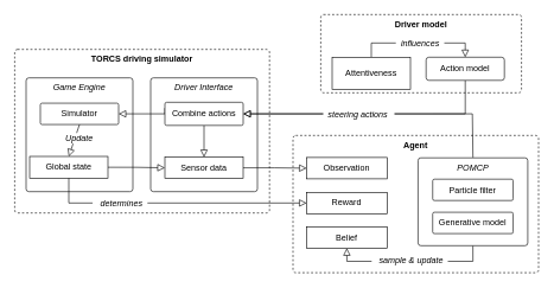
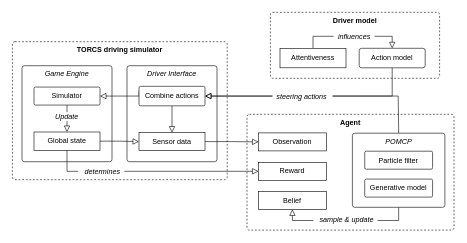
  <mxCell id="0" />
  <mxCell id="1" parent="0" />
  <mxCell id="2" value="Agent" style="rounded=1;whiteSpace=wrap;html=1;verticalAlign=top;fontSize=12;strokeWidth=1;fontStyle=1;dashed=1;arcSize=8;absoluteArcSize=1;" parent="1" vertex="1"><mxGeometry x="411" y="190" width="345" height="193" as="geometry" /></mxCell>
  <mxCell id="3" value="Belief&lt;br style=&quot;font-size: 12px;&quot;&gt;" style="rounded=0;whiteSpace=wrap;html=1;fontSize=12;strokeWidth=1;verticalAlign=middle;arcSize=8;" parent="1" vertex="1"><mxGeometry x="430.141" y="318.5" width="113.056" height="30" as="geometry" /></mxCell>
  <mxCell id="4" value="TORCS driving simulator" style="rounded=1;whiteSpace=wrap;html=1;verticalAlign=top;fontSize=12;strokeWidth=1;fontStyle=1;dashed=1;absoluteArcSize=1;arcSize=8;" parent="1" vertex="1"><mxGeometry x="20" y="69" width="358" height="230" as="geometry" /></mxCell>
  <mxCell id="5" value="Game Engine" style="rounded=1;whiteSpace=wrap;html=1;fontSize=12;strokeWidth=1;verticalAlign=top;absoluteArcSize=1;arcSize=8;fontStyle=2" parent="1" vertex="1"><mxGeometry x="36" y="109" width="150" height="160" as="geometry" /></mxCell>
  <mxCell id="6" value="Driver Interface" style="rounded=1;whiteSpace=wrap;html=1;fontSize=12;strokeWidth=1;verticalAlign=top;absoluteArcSize=1;arcSize=8;fontStyle=2" parent="1" vertex="1"><mxGeometry x="211" y="109" width="150" height="160" as="geometry" /></mxCell>
  <mxCell id="7" value="Simulator" style="rounded=1;whiteSpace=wrap;html=1;fontSize=12;strokeWidth=1;verticalAlign=middle;arcSize=8;" parent="1" vertex="1"><mxGeometry x="56" y="144.63" width="110" height="30" as="geometry" /></mxCell>
  <mxCell id="8" value="" style="endArrow=block;html=1;fontSize=12;strokeWidth=1;entryX=0.5;entryY=0;entryDx=0;entryDy=0;exitX=0.5;exitY=1;exitDx=0;exitDy=0;endFill=0;endSize=8;arcSize=8;" parent="1" source="7" target="15" edge="1"><mxGeometry width="50" height="50" relative="1" as="geometry"><mxPoint x="111" y="155.88" as="sourcePoint" /><mxPoint x="111" y="165.88" as="targetPoint" /></mxGeometry></mxCell>
  <mxCell id="9" style="edgeStyle=orthogonalEdgeStyle;rounded=0;orthogonalLoop=1;jettySize=auto;html=1;exitX=0;exitY=0.25;exitDx=0;exitDy=0;entryX=1;entryY=0.5;entryDx=0;entryDy=0;fontSize=12;strokeWidth=1;endArrow=block;endFill=0;endSize=8;arcSize=8;" parent="1" source="11" target="7" edge="1"><mxGeometry relative="1" as="geometry"><Array as="points"><mxPoint x="231" y="159.88" /></Array></mxGeometry></mxCell>
  <mxCell id="10" style="edgeStyle=orthogonalEdgeStyle;rounded=0;orthogonalLoop=1;jettySize=auto;html=1;exitX=0.5;exitY=1;exitDx=0;exitDy=0;entryX=0.5;entryY=0;entryDx=0;entryDy=0;fontSize=12;startArrow=none;startFill=0;endArrow=block;endFill=0;startSize=8;endSize=8;strokeColor=#000000;strokeWidth=1;" edge="1" parent="1" source="11" target="13"><mxGeometry relative="1" as="geometry" /></mxCell>
  <mxCell id="11" value="Combine actions" style="rounded=1;whiteSpace=wrap;html=1;fontSize=12;strokeWidth=1;verticalAlign=middle;arcSize=8;" parent="1" vertex="1"><mxGeometry x="231" y="143.38" width="110" height="32.5" as="geometry" /></mxCell>
  <mxCell id="12" style="edgeStyle=orthogonalEdgeStyle;rounded=0;orthogonalLoop=1;jettySize=auto;html=1;exitX=1;exitY=0.5;exitDx=0;exitDy=0;entryX=0;entryY=0.5;entryDx=0;entryDy=0;fontSize=12;startArrow=none;startFill=0;endArrow=block;endFill=0;startSize=8;endSize=8;strokeColor=#000000;strokeWidth=1;" edge="1" parent="1" source="13" target="18"><mxGeometry relative="1" as="geometry" /></mxCell>
  <mxCell id="13" value="Sensor data" style="rounded=0;whiteSpace=wrap;html=1;fontSize=12;strokeWidth=1;verticalAlign=middle;arcSize=8;" parent="1" vertex="1"><mxGeometry x="231" y="220.5" width="110" height="30" as="geometry" /></mxCell>
  <mxCell id="14" style="edgeStyle=orthogonalEdgeStyle;rounded=0;orthogonalLoop=1;jettySize=auto;html=1;exitX=1;exitY=0.5;exitDx=0;exitDy=0;entryX=0;entryY=0.5;entryDx=0;entryDy=0;fontSize=12;startArrow=none;startFill=0;endArrow=block;endFill=0;startSize=8;endSize=8;strokeColor=#000000;strokeWidth=1;" edge="1" parent="1" source="15" target="13"><mxGeometry relative="1" as="geometry" /></mxCell>
- <mxCell id="15" value="Global state" style="rounded=0;whiteSpace=wrap;html=1;fontSize=12;strokeWidth=1;verticalAlign=middle;arcSize=8;" parent="1" vertex="1"><mxGeometry x="41" y="219.5" width="110" height="30.5" as="geometry" /></mxCell>
+ <mxCell id="15" value="Global state" style="rounded=0;whiteSpace=wrap;html=1;fontSize=12;strokeWidth=1;verticalAlign=middle;arcSize=8;" parent="1" vertex="1"><mxGeometry x="56" y="219.5" width="110" height="30.5" as="geometry" /></mxCell>
  <mxCell id="16" style="edgeStyle=orthogonalEdgeStyle;rounded=0;orthogonalLoop=1;jettySize=auto;html=1;exitX=0.5;exitY=0;exitDx=0;exitDy=0;entryX=1;entryY=0.5;entryDx=0;entryDy=0;fontSize=12;strokeWidth=1;endSize=8;startSize=8;arcSize=8;endArrow=block;endFill=0;" parent="1" source="21" target="11" edge="1"><mxGeometry relative="1" as="geometry"><Array as="points"><mxPoint x="664" y="220" /><mxPoint x="663" y="220" /><mxPoint x="663" y="160" /></Array></mxGeometry></mxCell>
  <mxCell id="17" value="Update" style="text;html=1;strokeColor=none;fillColor=none;align=center;verticalAlign=middle;whiteSpace=wrap;rounded=0;fontSize=12;labelBackgroundColor=#ffffff;fontStyle=2;arcSize=8;" parent="1" vertex="1"><mxGeometry x="81" y="181.88" width="60" height="24" as="geometry" /></mxCell>
  <mxCell id="18" value="Observation" style="rounded=0;whiteSpace=wrap;html=1;fontSize=12;strokeWidth=1;verticalAlign=middle;arcSize=8;" parent="1" vertex="1"><mxGeometry x="430.141" y="221" width="113.056" height="30" as="geometry" /></mxCell>
  <mxCell id="19" value="Reward" style="rounded=0;whiteSpace=wrap;html=1;fontSize=12;strokeWidth=1;verticalAlign=middle;arcSize=8;" parent="1" vertex="1"><mxGeometry x="430.141" y="270" width="113.056" height="30" as="geometry" /></mxCell>
  <mxCell id="20" style="edgeStyle=orthogonalEdgeStyle;rounded=0;orthogonalLoop=1;jettySize=auto;html=1;exitX=0.5;exitY=1;exitDx=0;exitDy=0;entryX=0.5;entryY=1;entryDx=0;entryDy=0;fontSize=12;fontColor=#000000;startArrow=none;startFill=0;strokeWidth=1;endArrow=block;endFill=0;endSize=8;startSize=8;arcSize=8;" parent="1" source="21" target="3" edge="1"><mxGeometry relative="1" as="geometry"><Array as="points"><mxPoint x="664" y="367" /><mxPoint x="487" y="367" /></Array></mxGeometry></mxCell>
  <mxCell id="21" value="POMCP" style="rounded=1;whiteSpace=wrap;html=1;fontSize=12;strokeWidth=1;verticalAlign=top;absoluteArcSize=1;arcSize=8;fontStyle=2" parent="1" vertex="1"><mxGeometry x="586.67" y="221.5" width="154.17" height="123.5" as="geometry" /></mxCell>
  <mxCell id="22" style="edgeStyle=orthogonalEdgeStyle;rounded=0;orthogonalLoop=1;jettySize=auto;html=1;exitX=0.5;exitY=1;exitDx=0;exitDy=0;entryX=0;entryY=0.5;entryDx=0;entryDy=0;fontSize=12;strokeWidth=1;endArrow=block;endFill=0;endSize=8;arcSize=8;" parent="1" source="15" target="19" edge="1"><mxGeometry relative="1" as="geometry" /></mxCell>
  <mxCell id="23" value="&lt;i style=&quot;font-size: 12px;&quot;&gt;&amp;nbsp;&amp;nbsp; determines &amp;nbsp; &lt;br style=&quot;font-size: 12px;&quot;&gt;&lt;/i&gt;" style="text;html=1;strokeColor=none;fillColor=none;align=center;verticalAlign=middle;whiteSpace=wrap;rounded=0;fontSize=12;labelBackgroundColor=#ffffff;labelBorderColor=none;arcSize=8;" parent="1" vertex="1"><mxGeometry x="101" y="270.5" width="135" height="30" as="geometry" /></mxCell>
  <mxCell id="24" value="Generative model" style="rounded=1;whiteSpace=wrap;html=1;fontSize=12;strokeWidth=1;verticalAlign=middle;arcSize=8;" parent="1" vertex="1"><mxGeometry x="607.22" y="298" width="113.06" height="30" as="geometry" /></mxCell>
  <mxCell id="25" value="Particle filter" style="rounded=1;whiteSpace=wrap;html=1;fontSize=12;strokeWidth=1;verticalAlign=middle;arcSize=8;" parent="1" vertex="1"><mxGeometry x="607.231" y="251.5" width="113.056" height="30" as="geometry" /></mxCell>
  <mxCell id="26" value="&amp;nbsp;&amp;nbsp; sample &amp;amp; update&amp;nbsp;&amp;nbsp; " style="text;html=1;strokeColor=none;fillColor=none;align=center;verticalAlign=middle;whiteSpace=wrap;rounded=0;fontSize=12;labelBackgroundColor=#ffffff;labelBorderColor=none;fontStyle=2;arcSize=8;" parent="1" vertex="1"><mxGeometry x="473.75" y="357" width="202.5" height="18" as="geometry" /></mxCell>
  <mxCell id="27" value="&lt;font style=&quot;font-size: 12px;&quot;&gt;Driver model&lt;/font&gt;" style="rounded=1;whiteSpace=wrap;html=1;verticalAlign=top;fontSize=12;strokeWidth=1;fontStyle=1;dashed=1;absoluteArcSize=1;arcSize=8;" parent="1" vertex="1"><mxGeometry x="450" y="20" width="282" height="110" as="geometry" /></mxCell>
  <mxCell id="28" style="edgeStyle=orthogonalEdgeStyle;rounded=0;orthogonalLoop=1;jettySize=auto;html=1;exitX=0.5;exitY=1;exitDx=0;exitDy=0;entryX=1;entryY=0.5;entryDx=0;entryDy=0;fontSize=12;startArrow=none;startFill=0;endArrow=block;endFill=0;startSize=8;endSize=8;strokeColor=#000000;strokeWidth=1;" edge="1" parent="1" source="29" target="11"><mxGeometry relative="1" as="geometry" /></mxCell>
  <mxCell id="29" value="&lt;font style=&quot;font-size: 12px;&quot;&gt;Action model&lt;/font&gt;" style="rounded=1;whiteSpace=wrap;html=1;labelBackgroundColor=#ffffff;fontSize=12;strokeWidth=1;absoluteArcSize=1;arcSize=8;" parent="1" vertex="1"><mxGeometry x="598" y="80" width="110" height="32.5" as="geometry" /></mxCell>
  <mxCell id="30" style="edgeStyle=orthogonalEdgeStyle;rounded=0;orthogonalLoop=1;jettySize=auto;html=1;exitX=0.5;exitY=0;exitDx=0;exitDy=0;entryX=0.5;entryY=0;entryDx=0;entryDy=0;fontSize=12;fontColor=#000000;startArrow=none;startFill=0;strokeWidth=1;endSize=8;startSize=8;endArrow=block;endFill=0;arcSize=8;" parent="1" source="31" target="29" edge="1"><mxGeometry x="513" y="141" as="geometry" /></mxCell>
- <mxCell id="31" value="&lt;font style=&quot;font-size: 12px;&quot;&gt;Attentiveness&lt;/font&gt;" style="rounded=0;whiteSpace=wrap;html=1;labelBackgroundColor=#ffffff;fontSize=12;strokeWidth=1;arcSize=8;" parent="1" vertex="1"><mxGeometry x="466" y="80" width="110" height="45" as="geometry" /></mxCell>
+ <mxCell id="31" value="&lt;font style=&quot;font-size: 12px;&quot;&gt;Attentiveness&lt;/font&gt;" style="rounded=0;whiteSpace=wrap;html=1;labelBackgroundColor=#ffffff;fontSize=12;strokeWidth=1;arcSize=8;" parent="1" vertex="1"><mxGeometry x="466" y="80" width="110" height="32.5" as="geometry" /></mxCell>
  <mxCell id="32" value="&amp;nbsp; influences &amp;nbsp; " style="text;html=1;strokeColor=none;fillColor=none;align=center;verticalAlign=middle;whiteSpace=wrap;rounded=0;fontSize=12;labelBackgroundColor=#ffffff;fontStyle=2;strokeWidth=1;arcSize=8;" parent="1" vertex="1"><mxGeometry x="515" y="50" width="150" height="22" as="geometry" /></mxCell>
  <mxCell id="33" value="&amp;nbsp; steering actions&amp;nbsp; &amp;nbsp;" style="text;html=1;strokeColor=none;fillColor=none;align=center;verticalAlign=middle;whiteSpace=wrap;rounded=0;fontSize=12;labelBackgroundColor=#ffffff;fontStyle=2;arcSize=8;" parent="1" vertex="1"><mxGeometry x="439" y="148.63" width="130" height="24" as="geometry" /></mxCell>
